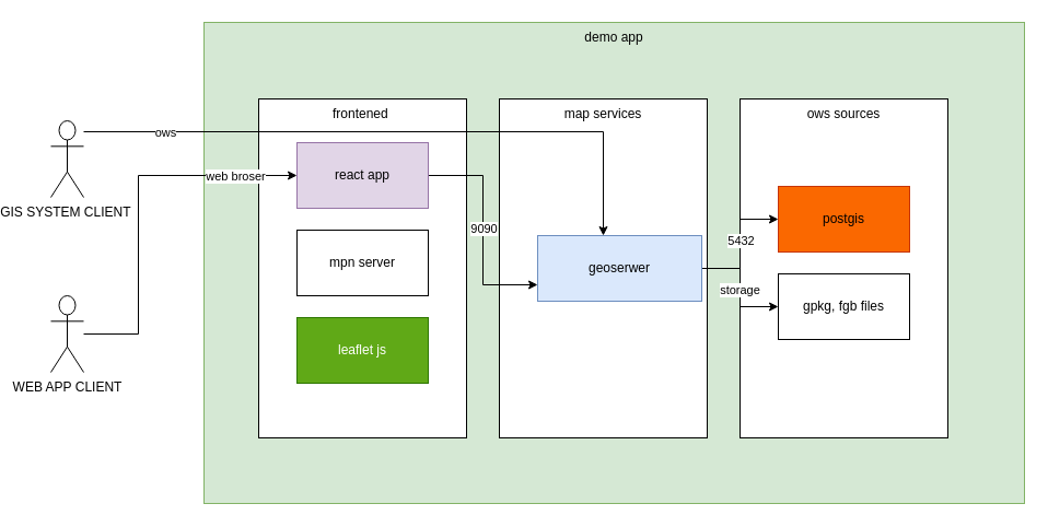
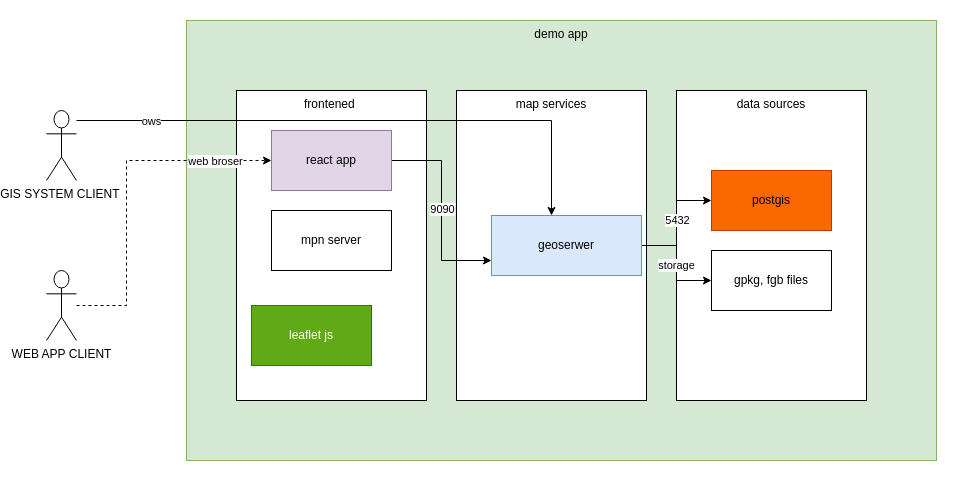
  <mxCell id="0" />
  <mxCell id="1" parent="0" />
  <mxCell id="2" value="demo app" style="rounded=0;whiteSpace=wrap;html=1;verticalAlign=top;fillColor=#d5e8d4;strokeColor=#82b366;" vertex="1" parent="1"><mxGeometry x="160" y="20" width="750" height="440" as="geometry" /></mxCell>
  <mxCell id="3" value="frontened&amp;nbsp;" style="rounded=0;whiteSpace=wrap;html=1;verticalAlign=top;" vertex="1" parent="1"><mxGeometry x="210" y="90" width="190" height="310" as="geometry" /></mxCell>
  <mxCell id="4" value="map services&lt;span style=&quot;color: rgba(0, 0, 0, 0); font-family: monospace; font-size: 0px; text-align: start; text-wrap: nowrap;&quot;&gt;%3CmxGraphModel%3E%3Croot%3E%3CmxCell%20id%3D%220%22%2F%3E%3CmxCell%20id%3D%221%22%20parent%3D%220%22%2F%3E%3CmxCell%20id%3D%222%22%20value%3D%22frontened%26amp%3Bnbsp%3B%22%20style%3D%22rounded%3D0%3BwhiteSpace%3Dwrap%3Bhtml%3D1%3B%22%20vertex%3D%221%22%20parent%3D%221%22%3E%3CmxGeometry%20x%3D%22310%22%20y%3D%22140%22%20width%3D%22190%22%20height%3D%22310%22%20as%3D%22geometry%22%2F%3E%3C%2FmxCell%3E%3C%2Froot%3E%3C%2FmxGraphModel%3E&lt;/span&gt;" style="rounded=0;whiteSpace=wrap;html=1;verticalAlign=top;" vertex="1" parent="1"><mxGeometry x="430" y="90" width="190" height="310" as="geometry" /></mxCell>
- <mxCell id="5" value="ows sources" style="rounded=0;whiteSpace=wrap;html=1;verticalAlign=top;" vertex="1" parent="1"><mxGeometry x="650" y="90" width="190" height="310" as="geometry" /></mxCell>
+ <mxCell id="5" value="data sources" style="rounded=0;whiteSpace=wrap;html=1;verticalAlign=top;" vertex="1" parent="1"><mxGeometry x="650" y="90" width="190" height="310" as="geometry" /></mxCell>
  <mxCell id="6" style="edgeStyle=orthogonalEdgeStyle;rounded=0;orthogonalLoop=1;jettySize=auto;html=1;entryX=0;entryY=0.75;entryDx=0;entryDy=0;" edge="1" parent="1" source="8" target="15"><mxGeometry relative="1" as="geometry" /></mxCell>
  <mxCell id="7" value="9090" style="edgeLabel;html=1;align=center;verticalAlign=middle;resizable=0;points=[];" vertex="1" connectable="0" parent="6"><mxGeometry x="-0.02" relative="1" as="geometry"><mxPoint as="offset" /></mxGeometry></mxCell>
  <mxCell id="8" value="react app" style="rounded=0;whiteSpace=wrap;html=1;fillColor=#e1d5e7;strokeColor=#9673a6;" vertex="1" parent="1"><mxGeometry x="245" y="130" width="120" height="60" as="geometry" /></mxCell>
  <mxCell id="9" value="mpn server" style="rounded=0;whiteSpace=wrap;html=1;" vertex="1" parent="1"><mxGeometry x="245" y="210" width="120" height="60" as="geometry" /></mxCell>
- <mxCell id="10" value="leaflet js" style="rounded=0;whiteSpace=wrap;html=1;fillColor=#60a917;fontColor=#ffffff;strokeColor=#2D7600;" vertex="1" parent="1"><mxGeometry x="245" y="290" width="120" height="60" as="geometry" /></mxCell>
+ <mxCell id="10" value="leaflet js" style="rounded=0;whiteSpace=wrap;html=1;fillColor=#60a917;fontColor=#ffffff;strokeColor=#2D7600;" vertex="1" parent="1"><mxGeometry x="225" y="305" width="120" height="60" as="geometry" /></mxCell>
  <mxCell id="11" style="edgeStyle=orthogonalEdgeStyle;rounded=0;orthogonalLoop=1;jettySize=auto;html=1;" edge="1" parent="1" source="15" target="16"><mxGeometry relative="1" as="geometry" /></mxCell>
  <mxCell id="12" value="5432" style="edgeLabel;html=1;align=center;verticalAlign=middle;resizable=0;points=[];" vertex="1" connectable="0" parent="11"><mxGeometry x="0.062" relative="1" as="geometry"><mxPoint as="offset" /></mxGeometry></mxCell>
  <mxCell id="13" style="edgeStyle=orthogonalEdgeStyle;rounded=0;orthogonalLoop=1;jettySize=auto;html=1;" edge="1" parent="1" source="15" target="17"><mxGeometry relative="1" as="geometry" /></mxCell>
  <mxCell id="14" value="storage" style="edgeLabel;html=1;align=center;verticalAlign=middle;resizable=0;points=[];" vertex="1" connectable="0" parent="13"><mxGeometry x="0.037" y="-1" relative="1" as="geometry"><mxPoint as="offset" /></mxGeometry></mxCell>
  <mxCell id="15" value="geoserwer" style="rounded=0;whiteSpace=wrap;html=1;fillColor=#dae8fc;strokeColor=#6c8ebf;" vertex="1" parent="1"><mxGeometry x="465" y="215" width="150" height="60" as="geometry" /></mxCell>
  <mxCell id="16" value="postgis" style="rounded=0;whiteSpace=wrap;html=1;fillColor=#fa6800;fontColor=#000000;strokeColor=#C73500;" vertex="1" parent="1"><mxGeometry x="685" y="170" width="120" height="60" as="geometry" /></mxCell>
  <mxCell id="17" value="gpkg, fgb files" style="rounded=0;whiteSpace=wrap;html=1;" vertex="1" parent="1"><mxGeometry x="685" y="250" width="120" height="60" as="geometry" /></mxCell>
  <mxCell id="18" style="edgeStyle=orthogonalEdgeStyle;rounded=0;orthogonalLoop=1;jettySize=auto;html=1;" edge="1" parent="1" source="20" target="15"><mxGeometry relative="1" as="geometry"><Array as="points"><mxPoint x="525" y="120" /></Array></mxGeometry></mxCell>
  <mxCell id="19" value="ows" style="edgeLabel;html=1;align=center;verticalAlign=middle;resizable=0;points=[];" vertex="1" connectable="0" parent="18"><mxGeometry x="-0.74" relative="1" as="geometry"><mxPoint as="offset" /></mxGeometry></mxCell>
  <mxCell id="20" value="GIS SYSTEM CLIENT&amp;nbsp;" style="shape=umlActor;verticalLabelPosition=bottom;verticalAlign=top;html=1;outlineConnect=0;" vertex="1" parent="1"><mxGeometry x="20" y="110" width="30" height="70" as="geometry" /></mxCell>
- <mxCell id="21" style="edgeStyle=orthogonalEdgeStyle;rounded=0;orthogonalLoop=1;jettySize=auto;html=1;entryX=0;entryY=0.5;entryDx=0;entryDy=0;" edge="1" parent="1" source="23" target="8"><mxGeometry relative="1" as="geometry"><Array as="points"><mxPoint x="100" y="305" /><mxPoint x="100" y="160" /></Array></mxGeometry></mxCell>
+ <mxCell id="21" style="edgeStyle=orthogonalEdgeStyle;rounded=0;orthogonalLoop=1;jettySize=auto;html=1;entryX=0;entryY=0.5;entryDx=0;entryDy=0;dashed=1;" edge="1" parent="1" source="23" target="8"><mxGeometry relative="1" as="geometry"><Array as="points"><mxPoint x="100" y="305" /><mxPoint x="100" y="160" /></Array></mxGeometry></mxCell>
  <mxCell id="22" value="web broser" style="edgeLabel;html=1;align=center;verticalAlign=middle;resizable=0;points=[];" vertex="1" connectable="0" parent="21"><mxGeometry x="0.665" relative="1" as="geometry"><mxPoint as="offset" /></mxGeometry></mxCell>
  <mxCell id="23" value="WEB APP CLIENT" style="shape=umlActor;verticalLabelPosition=bottom;verticalAlign=top;html=1;outlineConnect=0;" vertex="1" parent="1"><mxGeometry x="20" y="270" width="30" height="70" as="geometry" /></mxCell>
